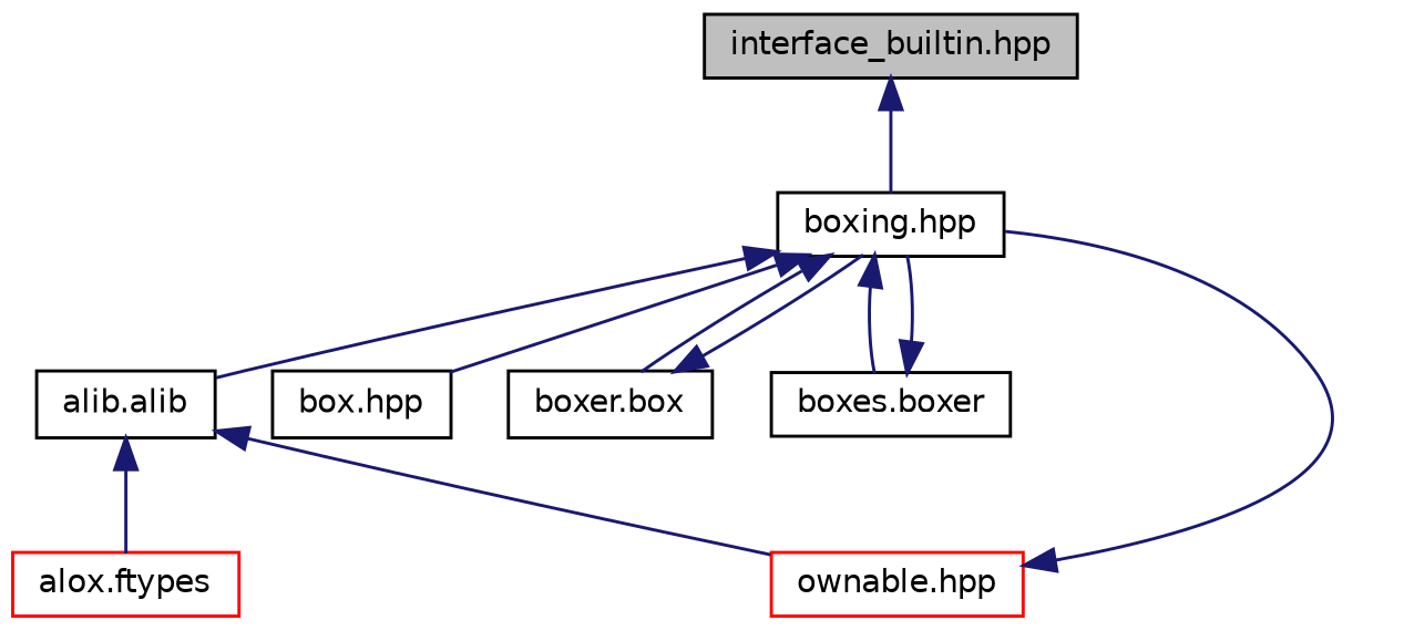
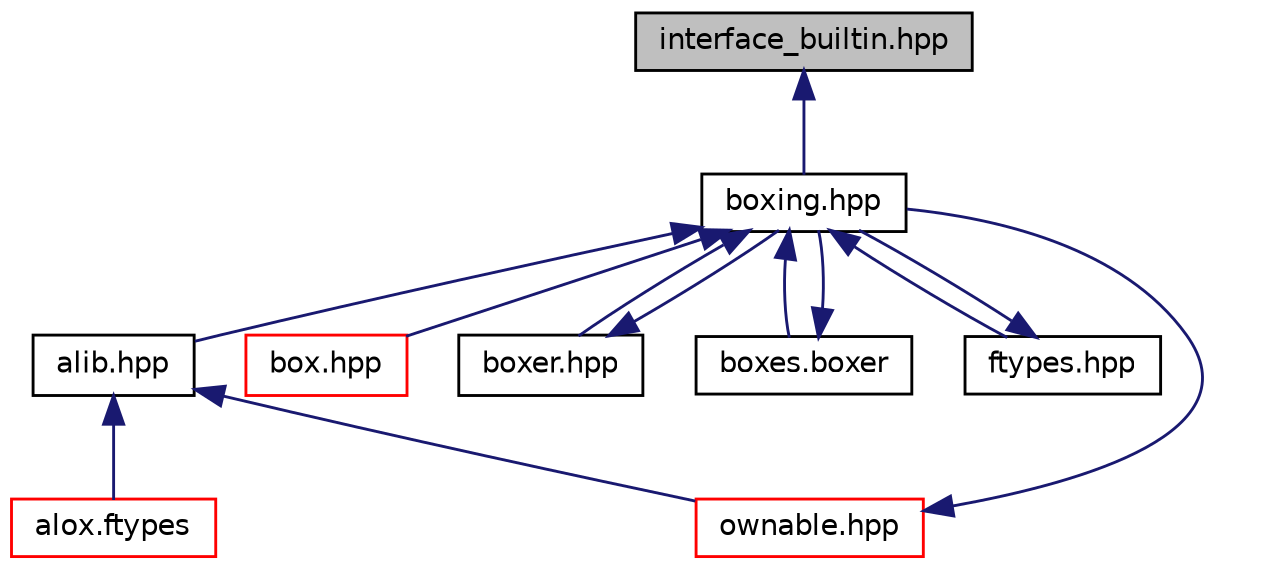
  digraph {
    node [color=black fillcolor=white fontname=Helvetica fontsize=10 shape=record style=filled]
    edge [color=midnightblue dir=back fontname=Helvetica fontsize=10 labelfontname=Helvetica labelfontsize=10 style=solid]
    n1 [fillcolor=grey75 fontcolor=black height=0.2 label="interface_builtin.hpp" width=0.4]
    n2 [height=0.2 label="boxing.hpp" width=0.4]
-   n3 [height=0.2 label="alib.alib" width=0.4]
-   n4 [height=0.2 label="box.hpp" width=0.4]
-   n5 [height=0.2 label="boxer.box" width=0.4]
+   n3 [height=0.2 label="alib.hpp" width=0.4]
+   n4 [color=red height=0.2 label="box.hpp" width=0.4]
+   n5 [height=0.2 label="boxer.hpp" width=0.4]
    n6 [height=0.2 label="boxes.boxer" width=0.4]
+   n7 [height=0.2 label="ftypes.hpp" width=0.4]
    n8 [color=red height=0.2 label="ownable.hpp" width=0.4]
    n9 [color=red height=0.2 label="alox.ftypes" width=0.4]
    n1 -> n2
    n2 -> n3
    n2 -> n4
    n2 -> n5
    n2 -> n6
+   n2 -> n7
    n3 -> n8
    n3 -> n9
    n5 -> n2
    n6 -> n2
+   n7 -> n2
    n8 -> n2
  }
